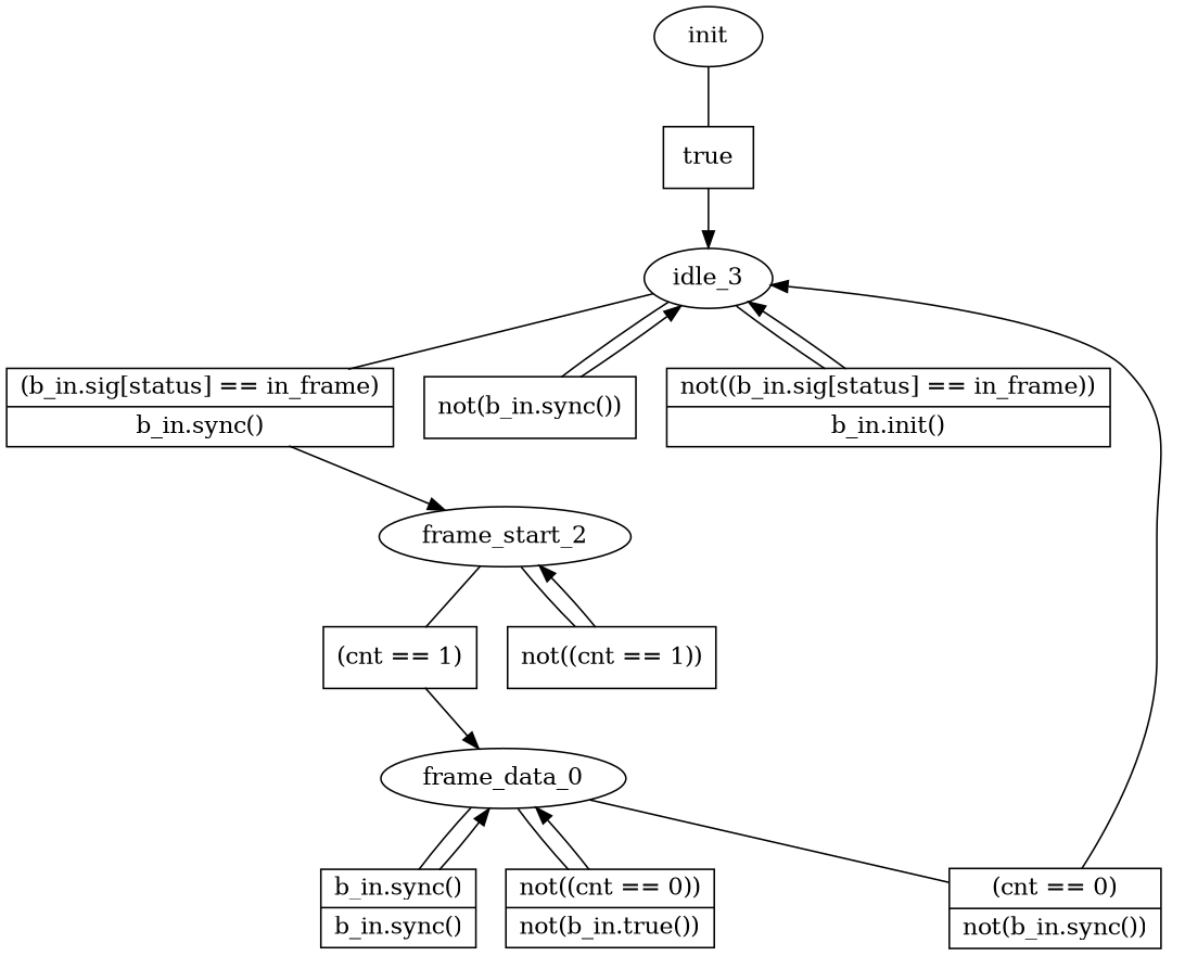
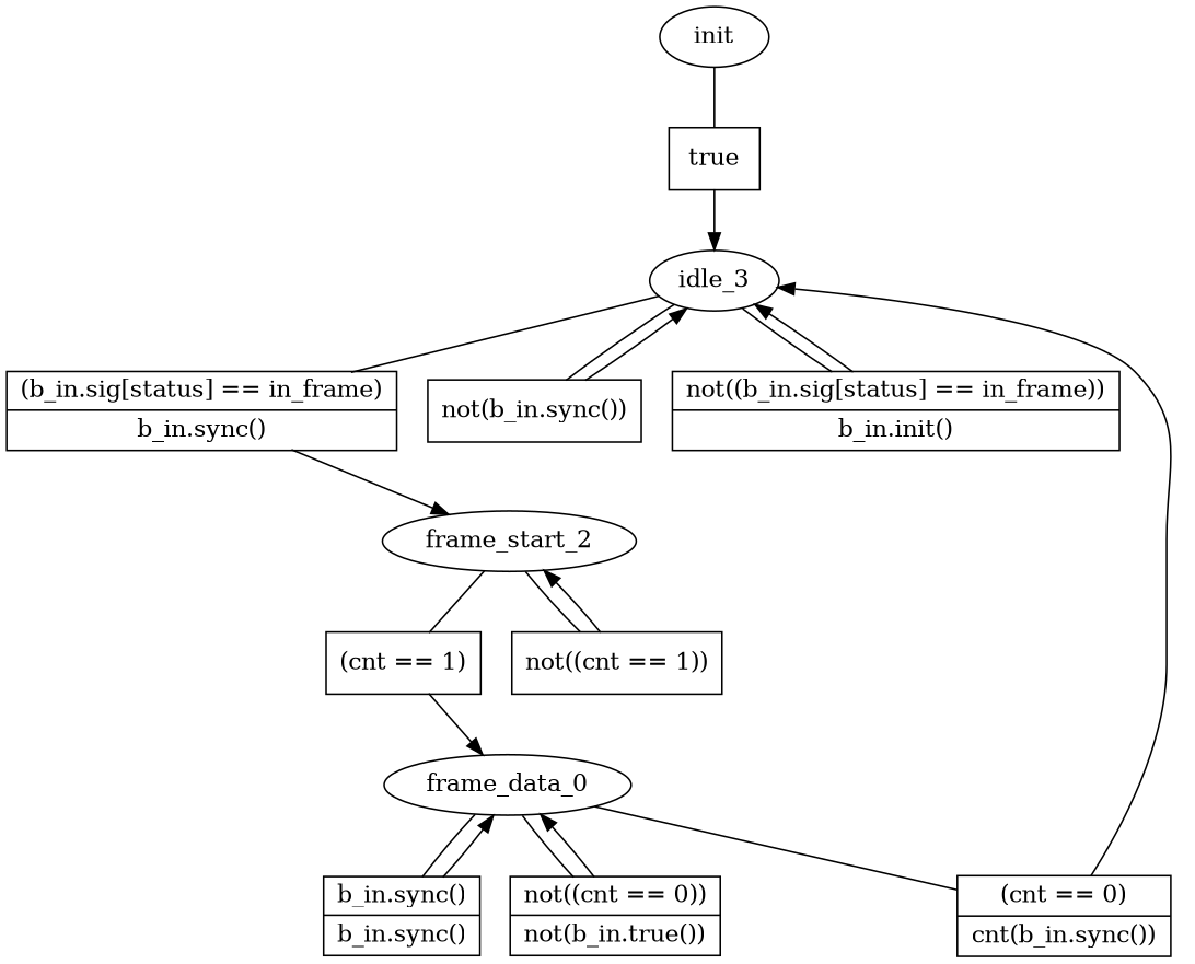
  digraph {
    rankdir=TD
    node [shape=record]
    n1 [label=" init " shape=""]
    n2 [label="{ true}"]
    n3 [label=idle_3 shape=""]
    n4 [label="{ (b_in.sig[status] == in_frame)|b_in.sync()}"]
    n5 [label="{ not(b_in.sync())}"]
    n6 [label="{ not((b_in.sig[status] == in_frame))|b_in.init()}"]
    n7 [label=frame_start_2 shape=""]
    n8 [label=frame_data_0 shape=""]
    n9 [label="{ b_in.sync()|b_in.sync()}"]
    n10 [label="{ not((cnt == 0))|not(b_in.true())}"]
-   n11 [label="{ (cnt == 0)|not(b_in.sync())}"]
+   n11 [label="{ (cnt == 0)|cnt(b_in.sync())}"]
    n12 [label="{ (cnt == 1)}"]
    n13 [label="{ not((cnt == 1))}"]
    n1 -> n2 [dir=none]
    n2 -> n3
    n3 -> n4 [dir=none]
    n3 -> n5 [dir=none]
    n3 -> n6 [dir=none]
    n4 -> n7
    n5 -> n3
    n6 -> n3
    n7 -> n12 [dir=none]
    n7 -> n13 [dir=none]
    n8 -> n9 [dir=none]
    n8 -> n10 [dir=none]
    n8 -> n11 [dir=none]
    n9 -> n8
    n10 -> n8
    n11 -> n3
    n12 -> n8
    n13 -> n7
  }
